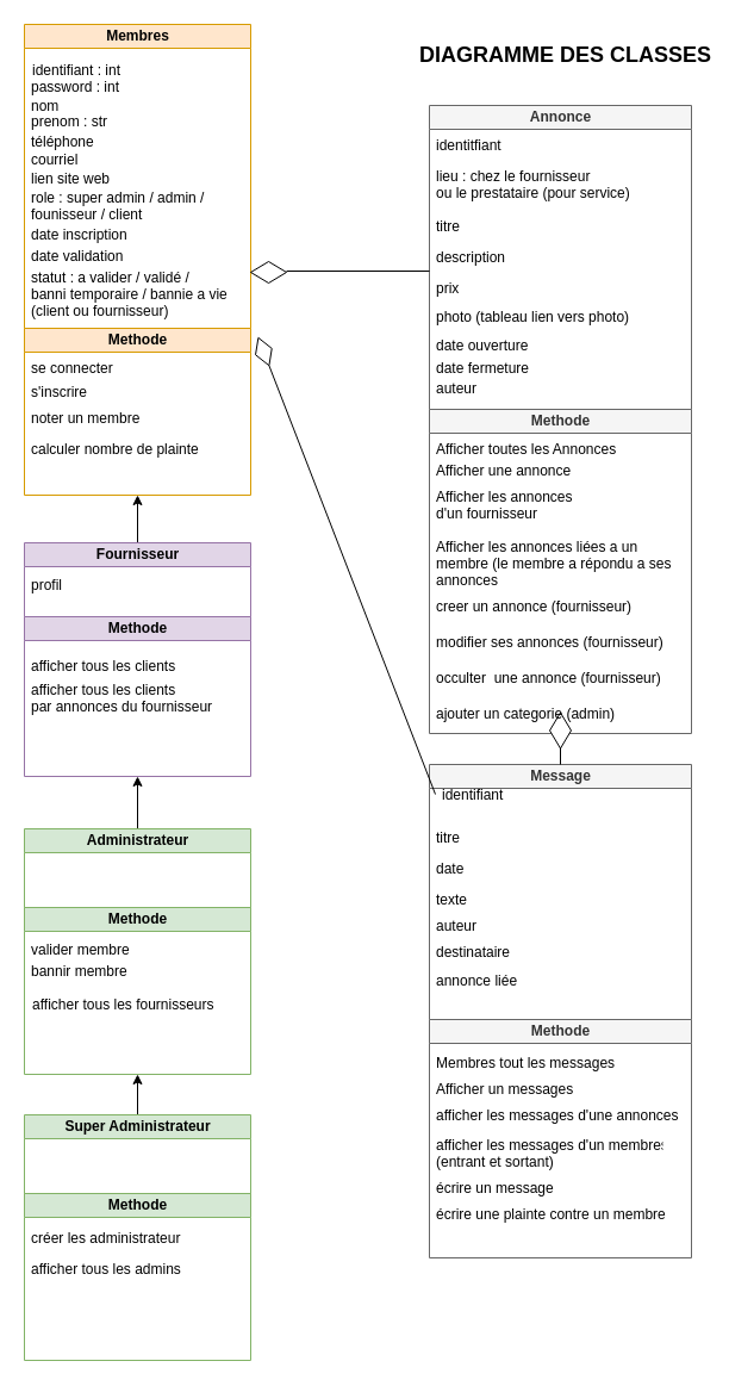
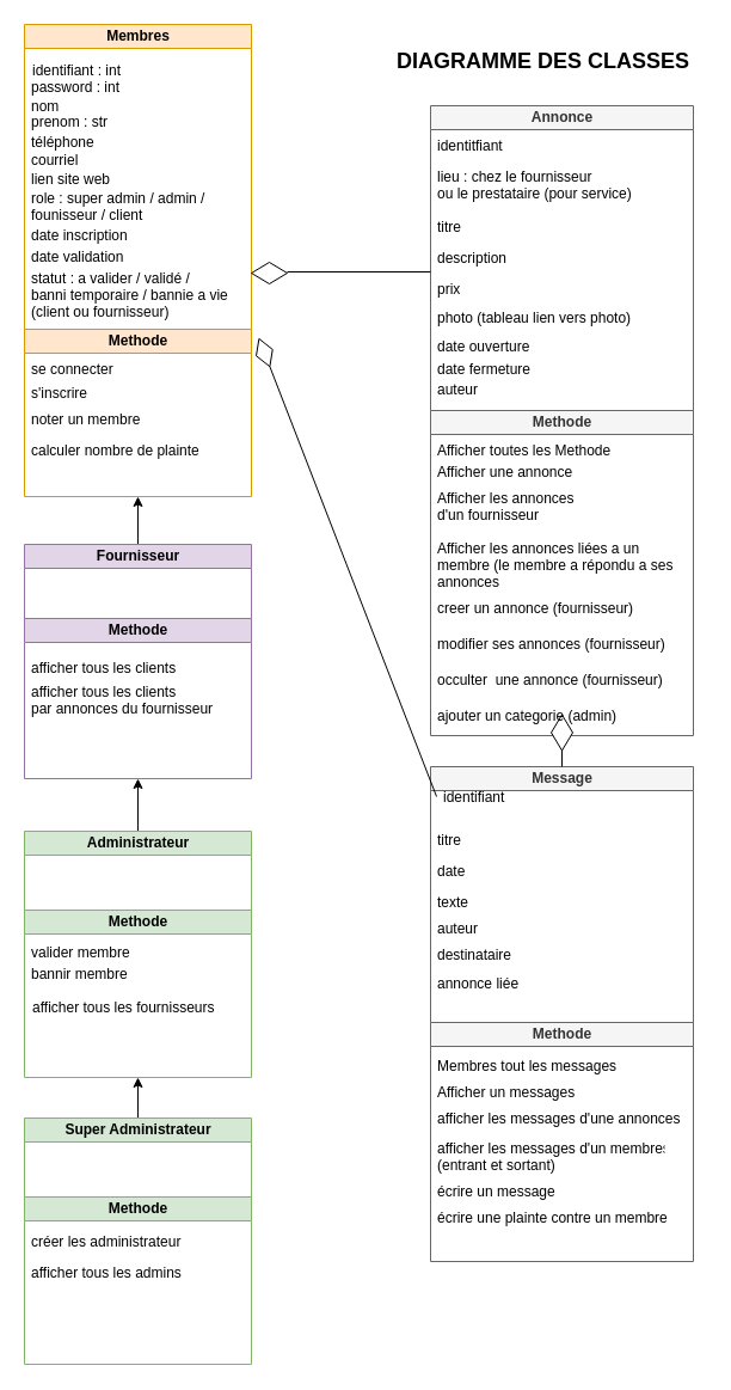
  <mxCell id="0" />
  <mxCell id="1" parent="0" />
  <mxCell id="2" value="Membres" style="swimlane;html=1;startSize=20;horizontal=1;containerType=tree;fillColor=#ffe6cc;strokeColor=#d79b00;" parent="1" vertex="1"><mxGeometry x="20" y="20" width="190" height="255" as="geometry" /></mxCell>
  <mxCell id="3" value="nom" style="text;strokeColor=none;fillColor=none;align=left;verticalAlign=top;spacingLeft=4;spacingRight=4;overflow=hidden;rotatable=0;points=[[0,0.5],[1,0.5]];portConstraint=eastwest;" parent="2" vertex="1"><mxGeometry y="55" width="110" height="26" as="geometry" /></mxCell>
  <mxCell id="4" style="edgeStyle=orthogonalEdgeStyle;rounded=0;orthogonalLoop=1;jettySize=auto;html=1;entryX=0.5;entryY=1;entryDx=0;entryDy=0;" parent="1" source="9" target="5" edge="1"><mxGeometry relative="1" as="geometry"><mxPoint x="90" y="415" as="targetPoint" /></mxGeometry></mxCell>
  <mxCell id="5" value="Methode" style="swimlane;html=1;startSize=20;horizontal=1;containerType=tree;fillColor=#ffe6cc;strokeColor=#d79b00;" parent="1" vertex="1"><mxGeometry x="20" y="275" width="190" height="140" as="geometry" /></mxCell>
  <mxCell id="6" value="s'inscrire" style="text;strokeColor=none;fillColor=none;align=left;verticalAlign=top;spacingLeft=4;spacingRight=4;overflow=hidden;rotatable=0;points=[[0,0.5],[1,0.5]];portConstraint=eastwest;" parent="5" vertex="1"><mxGeometry y="40" width="180" height="26" as="geometry" /></mxCell>
  <mxCell id="7" value="noter un membre" style="text;strokeColor=none;fillColor=none;align=left;verticalAlign=top;spacingLeft=4;spacingRight=4;overflow=hidden;rotatable=0;points=[[0,0.5],[1,0.5]];portConstraint=eastwest;" parent="5" vertex="1"><mxGeometry y="62" width="180" height="26" as="geometry" /></mxCell>
  <mxCell id="8" value="Methode" style="swimlane;html=1;startSize=20;horizontal=1;containerType=tree;fillColor=#d5e8d4;strokeColor=#82b366;" parent="1" vertex="1"><mxGeometry x="20" y="761" width="190" height="140" as="geometry" /></mxCell>
  <mxCell id="9" value="Fournisseur" style="swimlane;html=1;startSize=20;horizontal=1;containerType=tree;fillColor=#e1d5e7;strokeColor=#9673a6;" parent="1" vertex="1"><mxGeometry x="20" y="455" width="190" height="62" as="geometry" /></mxCell>
  <mxCell id="10" style="edgeStyle=orthogonalEdgeStyle;rounded=0;orthogonalLoop=1;jettySize=auto;html=1;entryX=0.5;entryY=1;entryDx=0;entryDy=0;" parent="1" source="11" target="26" edge="1"><mxGeometry relative="1" as="geometry" /></mxCell>
  <mxCell id="11" value="Administrateur" style="swimlane;html=1;startSize=20;horizontal=1;containerType=tree;fillColor=#d5e8d4;strokeColor=#82b366;" parent="1" vertex="1"><mxGeometry x="20" y="695" width="190" height="66" as="geometry" /></mxCell>
  <mxCell id="12" value="Annonce" style="swimlane;html=1;startSize=20;horizontal=1;containerType=tree;fillColor=#f5f5f5;strokeColor=#666666;fontColor=#333333;" parent="1" vertex="1"><mxGeometry x="360" y="88" width="220" height="255" as="geometry" /></mxCell>
  <mxCell id="13" value="Methode" style="swimlane;html=1;startSize=20;horizontal=1;containerType=tree;fillColor=#f5f5f5;strokeColor=#666666;fontColor=#333333;" parent="1" vertex="1"><mxGeometry x="360" y="343" width="220" height="272" as="geometry"><mxRectangle x="250" y="175" width="80" height="20" as="alternateBounds" /></mxGeometry></mxCell>
  <mxCell id="14" value="Afficher les annonces liées a un &#10;membre (le membre a répondu a ses&#10;annonces&#10;" style="text;strokeColor=none;fillColor=none;align=left;verticalAlign=top;spacingLeft=4;spacingRight=4;overflow=hidden;rotatable=0;points=[[0,0.5],[1,0.5]];portConstraint=eastwest;" parent="13" vertex="1"><mxGeometry y="102" width="220" height="42" as="geometry" /></mxCell>
- <mxCell id="15" value="&lt;b&gt;&lt;font style=&quot;font-size: 18px&quot;&gt;DIAGRAMME DES CLASSES&lt;/font&gt;&lt;/b&gt;" style="text;html=1;" parent="1" vertex="1"><mxGeometry x="350" y="29" width="240" height="30" as="geometry" /></mxCell>
+ <mxCell id="15" value="&lt;b&gt;&lt;font style=&quot;font-size: 18px&quot;&gt;DIAGRAMME DES CLASSES&lt;/font&gt;&lt;/b&gt;" style="text;html=1;" parent="1" vertex="1"><mxGeometry x="330" y="34" width="240" height="30" as="geometry" /></mxCell>
  <mxCell id="16" value="identifiant : int" style="text;strokeColor=none;fillColor=none;align=left;verticalAlign=top;spacingLeft=4;spacingRight=4;overflow=hidden;rotatable=0;points=[[0,0.5],[1,0.5]];portConstraint=eastwest;" parent="1" vertex="1"><mxGeometry x="21" y="45" width="110" height="26" as="geometry" /></mxCell>
  <mxCell id="17" value="password : int" style="text;strokeColor=none;fillColor=none;align=left;verticalAlign=top;spacingLeft=4;spacingRight=4;overflow=hidden;rotatable=0;points=[[0,0.5],[1,0.5]];portConstraint=eastwest;" parent="1" vertex="1"><mxGeometry x="20" y="59" width="100" height="30" as="geometry" /></mxCell>
  <mxCell id="18" value="prenom : str" style="text;strokeColor=none;fillColor=none;align=left;verticalAlign=top;spacingLeft=4;spacingRight=4;overflow=hidden;rotatable=0;points=[[0,0.5],[1,0.5]];portConstraint=eastwest;" parent="1" vertex="1"><mxGeometry x="20" y="88" width="100" height="26" as="geometry" /></mxCell>
  <mxCell id="19" value="téléphone" style="text;strokeColor=none;fillColor=none;align=left;verticalAlign=top;spacingLeft=4;spacingRight=4;overflow=hidden;rotatable=0;points=[[0,0.5],[1,0.5]];portConstraint=eastwest;" parent="1" vertex="1"><mxGeometry x="20" y="105" width="110" height="26" as="geometry" /></mxCell>
  <mxCell id="20" value="courriel" style="text;strokeColor=none;fillColor=none;align=left;verticalAlign=top;spacingLeft=4;spacingRight=4;overflow=hidden;rotatable=0;points=[[0,0.5],[1,0.5]];portConstraint=eastwest;" parent="1" vertex="1"><mxGeometry x="20" y="120" width="100" height="26" as="geometry" /></mxCell>
  <mxCell id="21" value="lien site web" style="text;strokeColor=none;fillColor=none;align=left;verticalAlign=top;spacingLeft=4;spacingRight=4;overflow=hidden;rotatable=0;points=[[0,0.5],[1,0.5]];portConstraint=eastwest;" parent="1" vertex="1"><mxGeometry x="20" y="136" width="120" height="26" as="geometry" /></mxCell>
  <mxCell id="22" value="role : super admin / admin / &#10;founisseur / client" style="text;strokeColor=none;fillColor=none;align=left;verticalAlign=top;spacingLeft=4;spacingRight=4;overflow=hidden;rotatable=0;points=[[0,0.5],[1,0.5]];portConstraint=eastwest;" parent="1" vertex="1"><mxGeometry x="20" y="152" width="180" height="46" as="geometry" /></mxCell>
  <mxCell id="23" value="date inscription" style="text;strokeColor=none;fillColor=none;align=left;verticalAlign=top;spacingLeft=4;spacingRight=4;overflow=hidden;rotatable=0;points=[[0,0.5],[1,0.5]];portConstraint=eastwest;" parent="1" vertex="1"><mxGeometry x="20" y="183" width="180" height="26" as="geometry" /></mxCell>
  <mxCell id="24" value="date validation" style="text;strokeColor=none;fillColor=none;align=left;verticalAlign=top;spacingLeft=4;spacingRight=4;overflow=hidden;rotatable=0;points=[[0,0.5],[1,0.5]];portConstraint=eastwest;" parent="1" vertex="1"><mxGeometry x="20" y="201" width="180" height="26" as="geometry" /></mxCell>
  <mxCell id="25" value="se connecter" style="text;strokeColor=none;fillColor=none;align=left;verticalAlign=top;spacingLeft=4;spacingRight=4;overflow=hidden;rotatable=0;points=[[0,0.5],[1,0.5]];portConstraint=eastwest;" parent="1" vertex="1"><mxGeometry x="20" y="295" width="180" height="26" as="geometry" /></mxCell>
  <mxCell id="26" value="Methode" style="swimlane;html=1;startSize=20;horizontal=1;containerType=tree;fillColor=#e1d5e7;strokeColor=#9673a6;" parent="1" vertex="1"><mxGeometry x="20" y="517" width="190" height="134" as="geometry" /></mxCell>
  <mxCell id="27" value="afficher tous les clients" style="text;strokeColor=none;fillColor=none;align=left;verticalAlign=top;spacingLeft=4;spacingRight=4;overflow=hidden;rotatable=0;points=[[0,0.5],[1,0.5]];portConstraint=eastwest;" parent="26" vertex="1"><mxGeometry y="28" width="180" height="26" as="geometry" /></mxCell>
- <mxCell id="28" value="profil" style="text;strokeColor=none;fillColor=none;align=left;verticalAlign=top;spacingLeft=4;spacingRight=4;overflow=hidden;rotatable=0;points=[[0,0.5],[1,0.5]];portConstraint=eastwest;" parent="1" vertex="1"><mxGeometry x="20" y="477" width="100" height="26" as="geometry" /></mxCell>
  <mxCell id="29" value="statut : a valider / validé / &#10;banni temporaire / bannie a vie&#10;(client ou fournisseur)" style="text;strokeColor=none;fillColor=none;align=left;verticalAlign=top;spacingLeft=4;spacingRight=4;overflow=hidden;rotatable=0;points=[[0,0.5],[1,0.5]];portConstraint=eastwest;" parent="1" vertex="1"><mxGeometry x="20" y="219" width="180" height="58" as="geometry" /></mxCell>
  <mxCell id="30" value="occulter  une annonce (fournisseur)" style="text;strokeColor=none;fillColor=none;align=left;verticalAlign=top;spacingLeft=4;spacingRight=4;overflow=hidden;rotatable=0;points=[[0,0.5],[1,0.5]];portConstraint=eastwest;" parent="1" vertex="1"><mxGeometry x="360" y="555" width="220" height="30" as="geometry" /></mxCell>
  <mxCell id="31" value="valider membre" style="text;strokeColor=none;fillColor=none;align=left;verticalAlign=top;spacingLeft=4;spacingRight=4;overflow=hidden;rotatable=0;points=[[0,0.5],[1,0.5]];portConstraint=eastwest;" parent="1" vertex="1"><mxGeometry x="20" y="783" width="140" height="26" as="geometry" /></mxCell>
  <mxCell id="32" value="bannir membre" style="text;strokeColor=none;fillColor=none;align=left;verticalAlign=top;spacingLeft=4;spacingRight=4;overflow=hidden;rotatable=0;points=[[0,0.5],[1,0.5]];portConstraint=eastwest;" parent="1" vertex="1"><mxGeometry x="20" y="801" width="140" height="26" as="geometry" /></mxCell>
  <mxCell id="33" value="Methode" style="swimlane;html=1;startSize=20;horizontal=1;containerType=tree;fillColor=#d5e8d4;strokeColor=#82b366;" parent="1" vertex="1"><mxGeometry x="20" y="1001" width="190" height="140" as="geometry" /></mxCell>
  <mxCell id="34" style="edgeStyle=orthogonalEdgeStyle;rounded=0;orthogonalLoop=1;jettySize=auto;html=1;exitX=0.5;exitY=0;exitDx=0;exitDy=0;entryX=0.5;entryY=1;entryDx=0;entryDy=0;" parent="1" source="35" target="8" edge="1"><mxGeometry relative="1" as="geometry" /></mxCell>
  <mxCell id="35" value="Super Administrateur" style="swimlane;html=1;startSize=20;horizontal=1;containerType=tree;fillColor=#d5e8d4;strokeColor=#82b366;" parent="1" vertex="1"><mxGeometry x="20" y="935" width="190" height="66" as="geometry" /></mxCell>
  <mxCell id="36" value="créer les administrateur" style="text;strokeColor=none;fillColor=none;align=left;verticalAlign=top;spacingLeft=4;spacingRight=4;overflow=hidden;rotatable=0;points=[[0,0.5],[1,0.5]];portConstraint=eastwest;" parent="1" vertex="1"><mxGeometry x="20" y="1025" width="140" height="26" as="geometry" /></mxCell>
  <mxCell id="37" value="Message" style="swimlane;html=1;startSize=20;horizontal=1;containerType=tree;fillColor=#f5f5f5;strokeColor=#666666;fontColor=#333333;" parent="1" vertex="1"><mxGeometry x="360" y="641" width="220" height="214" as="geometry" /></mxCell>
  <mxCell id="38" value="destinataire" style="text;strokeColor=none;fillColor=none;align=left;verticalAlign=top;spacingLeft=4;spacingRight=4;overflow=hidden;rotatable=0;points=[[0,0.5],[1,0.5]];portConstraint=eastwest;" parent="37" vertex="1"><mxGeometry y="144" width="200" height="26" as="geometry" /></mxCell>
  <mxCell id="39" value="annonce liée" style="text;strokeColor=none;fillColor=none;align=left;verticalAlign=top;spacingLeft=4;spacingRight=4;overflow=hidden;rotatable=0;points=[[0,0.5],[1,0.5]];portConstraint=eastwest;" parent="37" vertex="1"><mxGeometry y="168" width="200" height="26" as="geometry" /></mxCell>
  <mxCell id="40" value="Methode" style="swimlane;html=1;startSize=20;horizontal=1;containerType=tree;fillColor=#f5f5f5;strokeColor=#666666;fontColor=#333333;" parent="1" vertex="1"><mxGeometry x="360" y="855" width="220" height="200" as="geometry"><mxRectangle x="250" y="175" width="80" height="20" as="alternateBounds" /></mxGeometry></mxCell>
  <mxCell id="41" value="afficher les messages d'une annonces" style="text;strokeColor=none;fillColor=none;align=left;verticalAlign=top;spacingLeft=4;spacingRight=4;overflow=hidden;rotatable=0;points=[[0,0.5],[1,0.5]];portConstraint=eastwest;" parent="40" vertex="1"><mxGeometry y="67" width="230" height="31" as="geometry" /></mxCell>
  <mxCell id="42" value="afficher les messages d'un membres&#10;(entrant et sortant)" style="text;strokeColor=none;fillColor=none;align=left;verticalAlign=top;spacingLeft=4;spacingRight=4;overflow=hidden;rotatable=0;points=[[0,0.5],[1,0.5]];portConstraint=eastwest;" parent="40" vertex="1"><mxGeometry y="91.5" width="200" height="31" as="geometry" /></mxCell>
  <mxCell id="43" value="écrire une plainte contre un membre" style="text;strokeColor=none;fillColor=none;align=left;verticalAlign=top;spacingLeft=4;spacingRight=4;overflow=hidden;rotatable=0;points=[[0,0.5],[1,0.5]];portConstraint=eastwest;" parent="40" vertex="1"><mxGeometry y="150" width="210" height="26" as="geometry" /></mxCell>
  <mxCell id="44" value="identitfiant" style="text;strokeColor=none;fillColor=none;align=left;verticalAlign=top;spacingLeft=4;spacingRight=4;overflow=hidden;rotatable=0;points=[[0,0.5],[1,0.5]];portConstraint=eastwest;" parent="1" vertex="1"><mxGeometry x="360" y="108" width="200" height="26" as="geometry" /></mxCell>
  <mxCell id="45" value="lieu : chez le fournisseur&#10;ou le prestataire (pour service)" style="text;strokeColor=none;fillColor=none;align=left;verticalAlign=top;spacingLeft=4;spacingRight=4;overflow=hidden;rotatable=0;points=[[0,0.5],[1,0.5]];portConstraint=eastwest;" parent="1" vertex="1"><mxGeometry x="360" y="134" width="200" height="42" as="geometry" /></mxCell>
  <mxCell id="46" value="titre" style="text;strokeColor=none;fillColor=none;align=left;verticalAlign=top;spacingLeft=4;spacingRight=4;overflow=hidden;rotatable=0;points=[[0,0.5],[1,0.5]];portConstraint=eastwest;" parent="1" vertex="1"><mxGeometry x="360" y="176" width="200" height="26" as="geometry" /></mxCell>
  <mxCell id="47" value="description" style="text;strokeColor=none;fillColor=none;align=left;verticalAlign=top;spacingLeft=4;spacingRight=4;overflow=hidden;rotatable=0;points=[[0,0.5],[1,0.5]];portConstraint=eastwest;" parent="1" vertex="1"><mxGeometry x="360" y="202" width="200" height="26" as="geometry" /></mxCell>
  <mxCell id="48" value="prix" style="text;strokeColor=none;fillColor=none;align=left;verticalAlign=top;spacingLeft=4;spacingRight=4;overflow=hidden;rotatable=0;points=[[0,0.5],[1,0.5]];portConstraint=eastwest;" parent="1" vertex="1"><mxGeometry x="360" y="228" width="200" height="24" as="geometry" /></mxCell>
  <mxCell id="49" value="photo (tableau lien vers photo)" style="text;strokeColor=none;fillColor=none;align=left;verticalAlign=top;spacingLeft=4;spacingRight=4;overflow=hidden;rotatable=0;points=[[0,0.5],[1,0.5]];portConstraint=eastwest;" parent="1" vertex="1"><mxGeometry x="360" y="252" width="200" height="24" as="geometry" /></mxCell>
  <mxCell id="50" value="date ouverture" style="text;strokeColor=none;fillColor=none;align=left;verticalAlign=top;spacingLeft=4;spacingRight=4;overflow=hidden;rotatable=0;points=[[0,0.5],[1,0.5]];portConstraint=eastwest;" parent="1" vertex="1"><mxGeometry x="360" y="276" width="200" height="26" as="geometry" /></mxCell>
  <mxCell id="51" value="date fermeture" style="text;strokeColor=none;fillColor=none;align=left;verticalAlign=top;spacingLeft=4;spacingRight=4;overflow=hidden;rotatable=0;points=[[0,0.5],[1,0.5]];portConstraint=eastwest;" parent="1" vertex="1"><mxGeometry x="360" y="295" width="200" height="31" as="geometry" /></mxCell>
- <mxCell id="52" value="Afficher toutes les Annonces" style="text;strokeColor=none;fillColor=none;align=left;verticalAlign=top;spacingLeft=4;spacingRight=4;overflow=hidden;rotatable=0;points=[[0,0.5],[1,0.5]];portConstraint=eastwest;" parent="1" vertex="1"><mxGeometry x="360" y="363" width="200" height="31" as="geometry" /></mxCell>
+ <mxCell id="52" value="Afficher toutes les Methode" style="text;strokeColor=none;fillColor=none;align=left;verticalAlign=top;spacingLeft=4;spacingRight=4;overflow=hidden;rotatable=0;points=[[0,0.5],[1,0.5]];portConstraint=eastwest;" parent="1" vertex="1"><mxGeometry x="360" y="363" width="200" height="31" as="geometry" /></mxCell>
  <mxCell id="53" value="Afficher une annonce" style="text;strokeColor=none;fillColor=none;align=left;verticalAlign=top;spacingLeft=4;spacingRight=4;overflow=hidden;rotatable=0;points=[[0,0.5],[1,0.5]];portConstraint=eastwest;" parent="1" vertex="1"><mxGeometry x="360" y="381" width="200" height="22" as="geometry" /></mxCell>
  <mxCell id="54" value="identifiant" style="text;strokeColor=none;fillColor=none;align=left;verticalAlign=top;spacingLeft=4;spacingRight=4;overflow=hidden;rotatable=0;points=[[0,0.5],[1,0.5]];portConstraint=eastwest;" parent="1" vertex="1"><mxGeometry x="365" y="653" width="200" height="26" as="geometry" /></mxCell>
  <mxCell id="55" value="titre" style="text;strokeColor=none;fillColor=none;align=left;verticalAlign=top;spacingLeft=4;spacingRight=4;overflow=hidden;rotatable=0;points=[[0,0.5],[1,0.5]];portConstraint=eastwest;" parent="1" vertex="1"><mxGeometry x="360" y="689" width="200" height="26" as="geometry" /></mxCell>
  <mxCell id="56" value="date" style="text;strokeColor=none;fillColor=none;align=left;verticalAlign=top;spacingLeft=4;spacingRight=4;overflow=hidden;rotatable=0;points=[[0,0.5],[1,0.5]];portConstraint=eastwest;" parent="1" vertex="1"><mxGeometry x="360" y="715" width="200" height="26" as="geometry" /></mxCell>
  <mxCell id="57" value="texte" style="text;strokeColor=none;fillColor=none;align=left;verticalAlign=top;spacingLeft=4;spacingRight=4;overflow=hidden;rotatable=0;points=[[0,0.5],[1,0.5]];portConstraint=eastwest;" parent="1" vertex="1"><mxGeometry x="360" y="741" width="200" height="26" as="geometry" /></mxCell>
  <mxCell id="58" value="Membres tout les messages" style="text;strokeColor=none;fillColor=none;align=left;verticalAlign=top;spacingLeft=4;spacingRight=4;overflow=hidden;rotatable=0;points=[[0,0.5],[1,0.5]];portConstraint=eastwest;" parent="1" vertex="1"><mxGeometry x="360" y="878" width="200" height="31" as="geometry" /></mxCell>
  <mxCell id="59" value="Afficher un messages" style="text;strokeColor=none;fillColor=none;align=left;verticalAlign=top;spacingLeft=4;spacingRight=4;overflow=hidden;rotatable=0;points=[[0,0.5],[1,0.5]];portConstraint=eastwest;" parent="1" vertex="1"><mxGeometry x="360" y="900" width="200" height="31" as="geometry" /></mxCell>
  <mxCell id="60" value="" style="shape=rhombus;perimeter=rhombusPerimeter;whiteSpace=wrap;html=1;align=center;" parent="1" vertex="1"><mxGeometry x="210" y="219" width="30" height="18" as="geometry" /></mxCell>
  <mxCell id="61" value="" style="endArrow=none;html=1;rounded=0;" parent="1" edge="1"><mxGeometry relative="1" as="geometry"><mxPoint x="240" y="227" as="sourcePoint" /><mxPoint x="360" y="227" as="targetPoint" /></mxGeometry></mxCell>
  <mxCell id="62" value="" style="shape=rhombus;perimeter=rhombusPerimeter;whiteSpace=wrap;html=1;align=center;rotation=90;" parent="1" vertex="1"><mxGeometry x="455" y="603.5" width="30" height="18" as="geometry" /></mxCell>
  <mxCell id="63" value="" style="endArrow=none;html=1;rounded=0;entryX=0.5;entryY=0;entryDx=0;entryDy=0;exitX=1;exitY=0.5;exitDx=0;exitDy=0;" parent="1" source="62" target="37" edge="1"><mxGeometry relative="1" as="geometry"><mxPoint x="490" y="445" as="sourcePoint" /><mxPoint x="610" y="445" as="targetPoint" /></mxGeometry></mxCell>
  <mxCell id="64" value="" style="endArrow=diamondThin;endFill=0;endSize=24;html=1;exitX=0;exitY=0.5;exitDx=0;exitDy=0;" parent="1" source="54" edge="1"><mxGeometry width="160" relative="1" as="geometry"><mxPoint x="320" y="615" as="sourcePoint" /><mxPoint x="216" y="282" as="targetPoint" /></mxGeometry></mxCell>
  <mxCell id="65" value="auteur" style="text;strokeColor=none;fillColor=none;align=left;verticalAlign=top;spacingLeft=4;spacingRight=4;overflow=hidden;rotatable=0;points=[[0,0.5],[1,0.5]];portConstraint=eastwest;" parent="1" vertex="1"><mxGeometry x="360" y="763" width="200" height="26" as="geometry" /></mxCell>
  <mxCell id="66" value="auteur" style="text;strokeColor=none;fillColor=none;align=left;verticalAlign=top;spacingLeft=4;spacingRight=4;overflow=hidden;rotatable=0;points=[[0,0.5],[1,0.5]];portConstraint=eastwest;" parent="1" vertex="1"><mxGeometry x="360" y="312" width="200" height="31" as="geometry" /></mxCell>
  <mxCell id="67" value="écrire un message" style="text;strokeColor=none;fillColor=none;align=left;verticalAlign=top;spacingLeft=4;spacingRight=4;overflow=hidden;rotatable=0;points=[[0,0.5],[1,0.5]];portConstraint=eastwest;" parent="1" vertex="1"><mxGeometry x="360" y="983" width="180" height="26" as="geometry" /></mxCell>
  <mxCell id="68" value="Afficher les annonces &#10;d'un fournisseur" style="text;strokeColor=none;fillColor=none;align=left;verticalAlign=top;spacingLeft=4;spacingRight=4;overflow=hidden;rotatable=0;points=[[0,0.5],[1,0.5]];portConstraint=eastwest;" parent="1" vertex="1"><mxGeometry x="360" y="403" width="200" height="42" as="geometry" /></mxCell>
  <mxCell id="69" value="creer un annonce (fournisseur)" style="text;strokeColor=none;fillColor=none;align=left;verticalAlign=top;spacingLeft=4;spacingRight=4;overflow=hidden;rotatable=0;points=[[0,0.5],[1,0.5]];portConstraint=eastwest;" parent="1" vertex="1"><mxGeometry x="360" y="495" width="200" height="30" as="geometry" /></mxCell>
  <mxCell id="70" value="modifier ses annonces (fournisseur)" style="text;strokeColor=none;fillColor=none;align=left;verticalAlign=top;spacingLeft=4;spacingRight=4;overflow=hidden;rotatable=0;points=[[0,0.5],[1,0.5]];portConstraint=eastwest;" parent="1" vertex="1"><mxGeometry x="360" y="525" width="200" height="30" as="geometry" /></mxCell>
  <mxCell id="71" value="afficher tous les clients &#10;par annonces du fournisseur" style="text;strokeColor=none;fillColor=none;align=left;verticalAlign=top;spacingLeft=4;spacingRight=4;overflow=hidden;rotatable=0;points=[[0,0.5],[1,0.5]];portConstraint=eastwest;" parent="1" vertex="1"><mxGeometry x="20" y="564.5" width="180" height="39" as="geometry" /></mxCell>
  <mxCell id="72" value="afficher tous les fournisseurs" style="text;strokeColor=none;fillColor=none;align=left;verticalAlign=top;spacingLeft=4;spacingRight=4;overflow=hidden;rotatable=0;points=[[0,0.5],[1,0.5]];portConstraint=eastwest;" parent="1" vertex="1"><mxGeometry x="21" y="829" width="180" height="26" as="geometry" /></mxCell>
  <mxCell id="73" value="afficher tous les admins" style="text;strokeColor=none;fillColor=none;align=left;verticalAlign=top;spacingLeft=4;spacingRight=4;overflow=hidden;rotatable=0;points=[[0,0.5],[1,0.5]];portConstraint=eastwest;" parent="1" vertex="1"><mxGeometry x="20" y="1051" width="180" height="26" as="geometry" /></mxCell>
  <mxCell id="74" value="calculer nombre de plainte" style="text;strokeColor=none;fillColor=none;align=left;verticalAlign=top;spacingLeft=4;spacingRight=4;overflow=hidden;rotatable=0;points=[[0,0.5],[1,0.5]];portConstraint=eastwest;" parent="1" vertex="1"><mxGeometry x="20" y="363" width="180" height="26" as="geometry" /></mxCell>
  <mxCell id="75" value="ajouter un categorie (admin)" style="text;strokeColor=none;fillColor=none;align=left;verticalAlign=top;spacingLeft=4;spacingRight=4;overflow=hidden;rotatable=0;points=[[0,0.5],[1,0.5]];portConstraint=eastwest;" parent="1" vertex="1"><mxGeometry x="360" y="585" width="220" height="30" as="geometry" /></mxCell>
